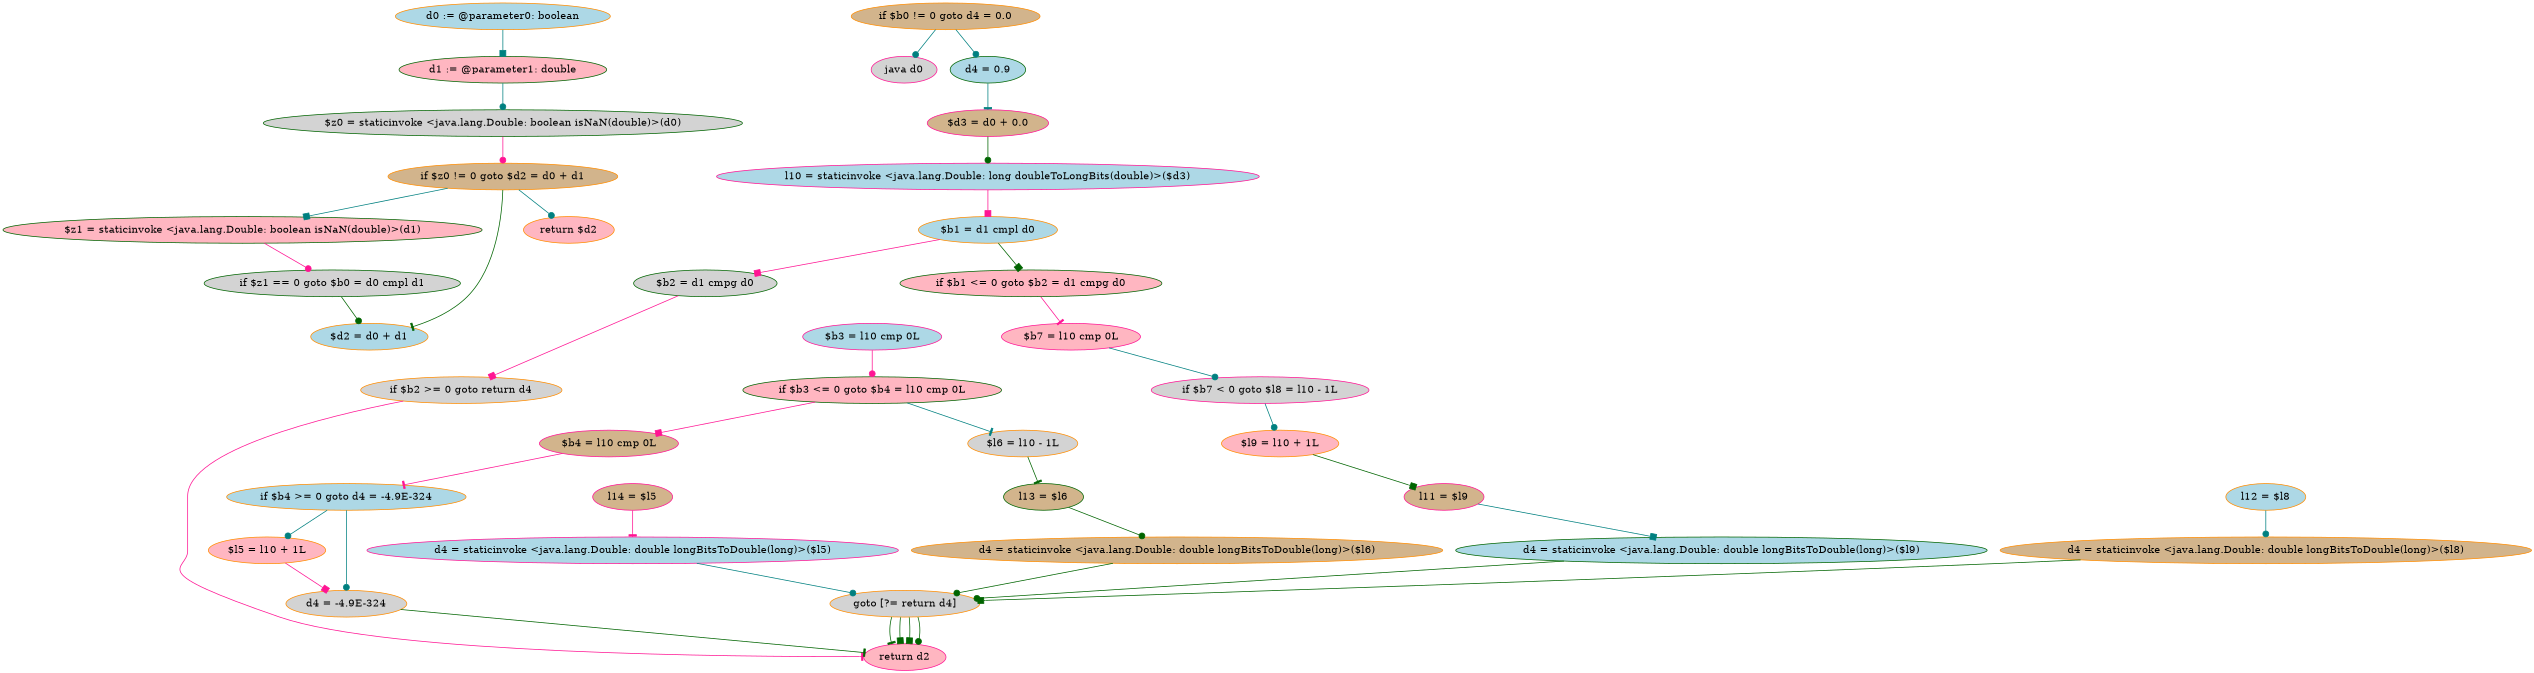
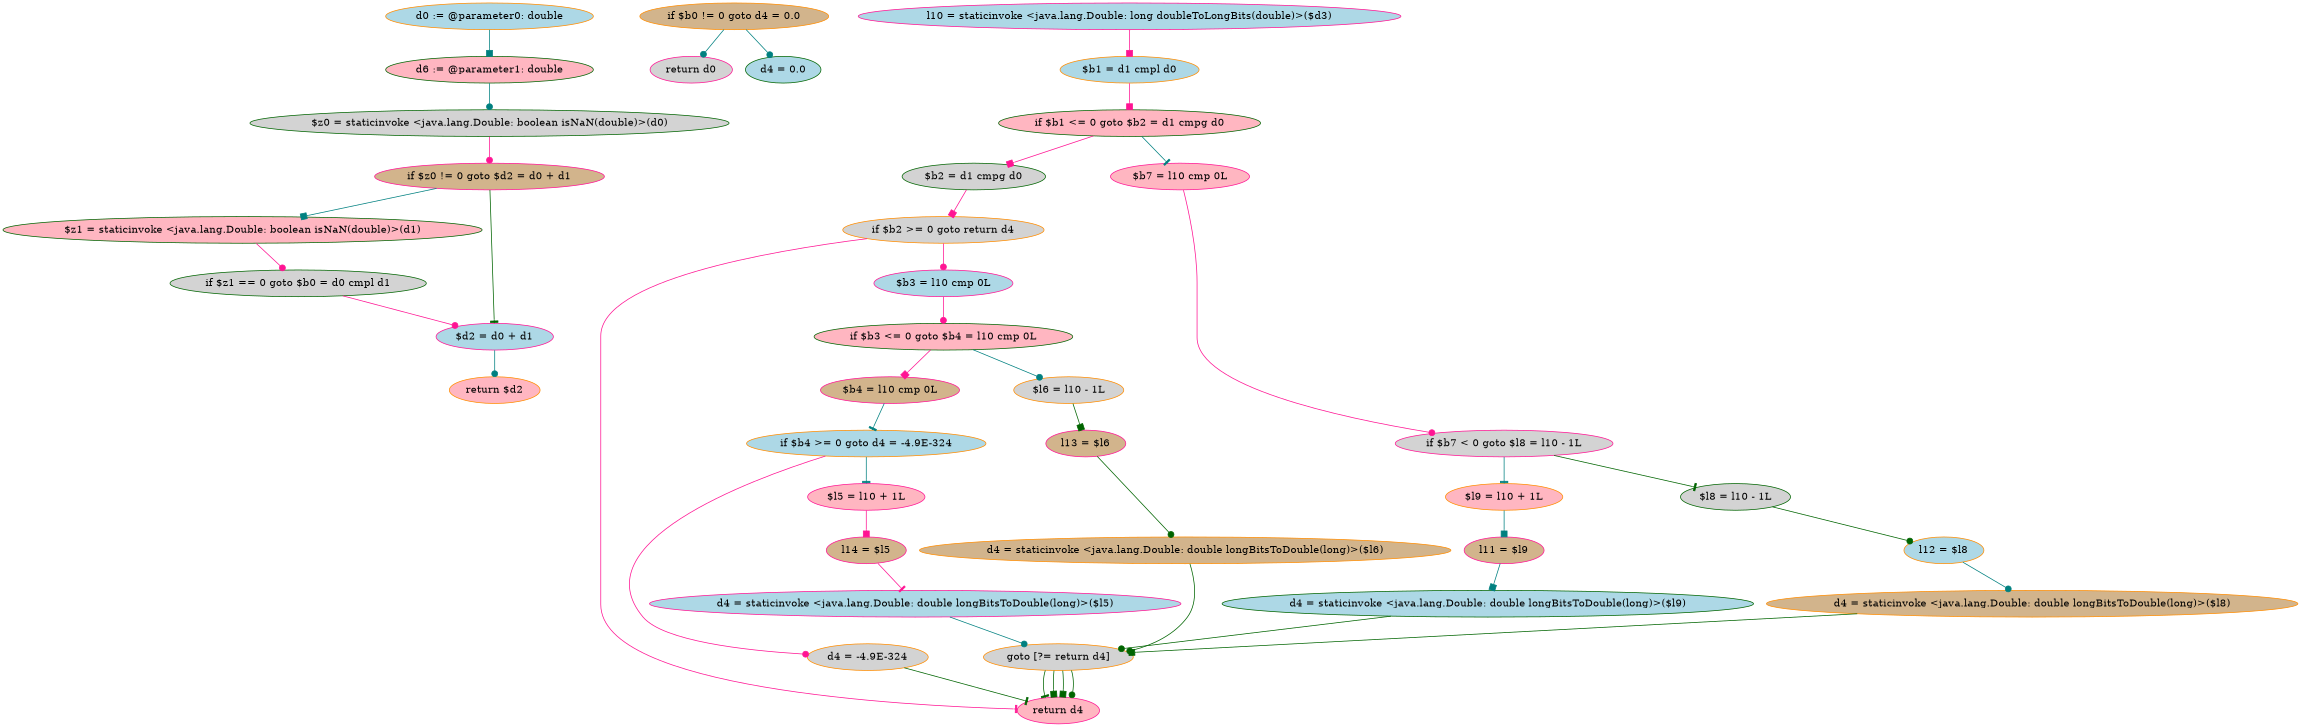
  digraph {
    node [color=deeppink fillcolor=lightblue style=filled]
    edge [arrowhead=dot color=teal]
-   "d0 := @parameter0: double" [color=darkorange label="d0 := @parameter0: boolean"]
-   "d1 := @parameter1: double" [color=darkgreen fillcolor=lightpink]
+   "d0 := @parameter0: double" [color=darkorange]
+   "d1 := @parameter1: double" [color=darkgreen fillcolor=lightpink label="d6 := @parameter1: double"]
    "$z0 = staticinvoke <java.lang.Double: boolean isNaN(double)>(d0)" [color=darkgreen fillcolor=lightgrey]
-   "if $z0 != 0 goto $d2 = d0 + d1" [color=darkorange fillcolor=tan]
+   "if $z0 != 0 goto $d2 = d0 + d1" [fillcolor=tan]
    "$z1 = staticinvoke <java.lang.Double: boolean isNaN(double)>(d1)" [color=darkgreen fillcolor=lightpink]
-   "$d2 = d0 + d1" [color=darkorange]
+   "$d2 = d0 + d1"
    "if $z1 == 0 goto $b0 = d0 cmpl d1" [color=darkgreen fillcolor=lightgrey]
    "return $d2" [color=darkorange fillcolor=lightpink]
    "if $b0 != 0 goto d4 = 0.0" [color=darkorange fillcolor=tan]
-   "return d0" [fillcolor=lightgrey label="java d0"]
-   "d4 = 0.0" [color=darkgreen label="d4 = 0.9"]
-   "$d3 = d0 + 0.0" [fillcolor=tan]
+   "return d0" [fillcolor=lightgrey]
+   "d4 = 0.0" [color=darkgreen]
    "l10 = staticinvoke <java.lang.Double: long doubleToLongBits(double)>($d3)"
    "$b1 = d1 cmpl d0" [color=darkorange]
    "if $b1 <= 0 goto $b2 = d1 cmpg d0" [color=darkgreen fillcolor=lightpink]
    "$b7 = l10 cmp 0L" [fillcolor=lightpink]
    "$b2 = d1 cmpg d0" [color=darkgreen fillcolor=lightgrey]
    "if $b7 < 0 goto $l8 = l10 - 1L" [fillcolor=lightgrey]
    "if $b2 >= 0 goto return d4" [color=darkorange fillcolor=lightgrey]
    "$l9 = l10 + 1L" [color=darkorange fillcolor=lightpink]
+   "$l8 = l10 - 1L" [color=darkgreen fillcolor=lightgrey]
    "l11 = $l9" [fillcolor=tan]
    "l12 = $l8" [color=darkorange]
    "d4 = staticinvoke <java.lang.Double: double longBitsToDouble(long)>($l9)" [color=darkgreen]
    "goto [?= return d4]" [color=darkorange fillcolor=lightgrey]
-   "return d4" [fillcolor=lightpink label="return d2"]
+   "return d4" [fillcolor=lightpink]
    "d4 = staticinvoke <java.lang.Double: double longBitsToDouble(long)>($l8)" [color=darkorange fillcolor=tan]
    "$b3 = l10 cmp 0L"
    "if $b3 <= 0 goto $b4 = l10 cmp 0L" [color=darkgreen fillcolor=lightpink]
    "$l6 = l10 - 1L" [color=darkorange fillcolor=lightgrey]
    "$b4 = l10 cmp 0L" [fillcolor=tan]
-   "l13 = $l6" [color=darkgreen fillcolor=tan]
+   "l13 = $l6" [fillcolor=tan]
    "if $b4 >= 0 goto d4 = -4.9E-324" [color=darkorange]
    "d4 = staticinvoke <java.lang.Double: double longBitsToDouble(long)>($l6)" [color=darkorange fillcolor=tan]
-   "$l5 = l10 + 1L" [color=darkorange fillcolor=lightpink]
+   "$l5 = l10 + 1L" [fillcolor=lightpink]
    "d4 = -4.9E-324" [color=darkorange fillcolor=lightgrey]
    "l14 = $l5" [fillcolor=tan]
    "d4 = staticinvoke <java.lang.Double: double longBitsToDouble(long)>($l5)"
    "d0 := @parameter0: double" -> "d1 := @parameter1: double" [arrowhead=box]
    "d1 := @parameter1: double" -> "$z0 = staticinvoke <java.lang.Double: boolean isNaN(double)>(d0)"
    "$z0 = staticinvoke <java.lang.Double: boolean isNaN(double)>(d0)" -> "if $z0 != 0 goto $d2 = d0 + d1" [color=deeppink]
    "if $z0 != 0 goto $d2 = d0 + d1" -> "$z1 = staticinvoke <java.lang.Double: boolean isNaN(double)>(d1)" [arrowhead=box]
    "if $z0 != 0 goto $d2 = d0 + d1" -> "$d2 = d0 + d1" [arrowhead=tee color=darkgreen]
    "$z1 = staticinvoke <java.lang.Double: boolean isNaN(double)>(d1)" -> "if $z1 == 0 goto $b0 = d0 cmpl d1" [color=deeppink]
-   "if $z0 != 0 goto $d2 = d0 + d1" -> "return $d2"
-   "if $z1 == 0 goto $b0 = d0 cmpl d1" -> "$d2 = d0 + d1" [color=darkgreen]
+   "$d2 = d0 + d1" -> "return $d2"
+   "if $z1 == 0 goto $b0 = d0 cmpl d1" -> "$d2 = d0 + d1" [color=deeppink]
    "if $b0 != 0 goto d4 = 0.0" -> "return d0"
    "if $b0 != 0 goto d4 = 0.0" -> "d4 = 0.0"
-   "d4 = 0.0" -> "$d3 = d0 + 0.0" [arrowhead=tee]
-   "$d3 = d0 + 0.0" -> "l10 = staticinvoke <java.lang.Double: long doubleToLongBits(double)>($d3)" [color=darkgreen]
    "l10 = staticinvoke <java.lang.Double: long doubleToLongBits(double)>($d3)" -> "$b1 = d1 cmpl d0" [arrowhead=box color=deeppink]
-   "$b1 = d1 cmpl d0" -> "if $b1 <= 0 goto $b2 = d1 cmpg d0" [arrowhead=box color=darkgreen]
-   "if $b1 <= 0 goto $b2 = d1 cmpg d0" -> "$b7 = l10 cmp 0L" [arrowhead=tee color=deeppink]
-   "$b1 = d1 cmpl d0" -> "$b2 = d1 cmpg d0" [arrowhead=box color=deeppink]
-   "$b7 = l10 cmp 0L" -> "if $b7 < 0 goto $l8 = l10 - 1L"
+   "$b1 = d1 cmpl d0" -> "if $b1 <= 0 goto $b2 = d1 cmpg d0" [arrowhead=box color=deeppink]
+   "if $b1 <= 0 goto $b2 = d1 cmpg d0" -> "$b7 = l10 cmp 0L" [arrowhead=tee]
+   "if $b1 <= 0 goto $b2 = d1 cmpg d0" -> "$b2 = d1 cmpg d0" [arrowhead=box color=deeppink]
+   "$b7 = l10 cmp 0L" -> "if $b7 < 0 goto $l8 = l10 - 1L" [color=deeppink]
    "$b2 = d1 cmpg d0" -> "if $b2 >= 0 goto return d4" [arrowhead=box color=deeppink]
-   "if $b7 < 0 goto $l8 = l10 - 1L" -> "$l9 = l10 + 1L"
+   "if $b7 < 0 goto $l8 = l10 - 1L" -> "$l9 = l10 + 1L" [arrowhead=tee]
+   "if $b7 < 0 goto $l8 = l10 - 1L" -> "$l8 = l10 - 1L" [arrowhead=tee color=darkgreen]
    "if $b2 >= 0 goto return d4" -> "return d4" [arrowhead=tee color=deeppink]
-   "$l9 = l10 + 1L" -> "l11 = $l9" [arrowhead=box color=darkgreen]
+   "if $b2 >= 0 goto return d4" -> "$b3 = l10 cmp 0L" [color=deeppink]
+   "$l9 = l10 + 1L" -> "l11 = $l9" [arrowhead=box]
+   "$l8 = l10 - 1L" -> "l12 = $l8" [color=darkgreen]
    "l11 = $l9" -> "d4 = staticinvoke <java.lang.Double: double longBitsToDouble(long)>($l9)" [arrowhead=box]
    "l12 = $l8" -> "d4 = staticinvoke <java.lang.Double: double longBitsToDouble(long)>($l8)"
    "d4 = staticinvoke <java.lang.Double: double longBitsToDouble(long)>($l9)" -> "goto [?= return d4]" [color=darkgreen]
    "goto [?= return d4]" -> "return d4" [arrowhead=tee color=darkgreen]
    "goto [?= return d4]" -> "return d4" [arrowhead=box color=darkgreen]
    "goto [?= return d4]" -> "return d4" [arrowhead=box color=darkgreen]
    "goto [?= return d4]" -> "return d4" [color=darkgreen]
    "d4 = staticinvoke <java.lang.Double: double longBitsToDouble(long)>($l8)" -> "goto [?= return d4]" [arrowhead=box color=darkgreen]
    "$b3 = l10 cmp 0L" -> "if $b3 <= 0 goto $b4 = l10 cmp 0L" [color=deeppink]
-   "if $b3 <= 0 goto $b4 = l10 cmp 0L" -> "$l6 = l10 - 1L" [arrowhead=tee]
+   "if $b3 <= 0 goto $b4 = l10 cmp 0L" -> "$l6 = l10 - 1L"
    "if $b3 <= 0 goto $b4 = l10 cmp 0L" -> "$b4 = l10 cmp 0L" [arrowhead=box color=deeppink]
-   "$l6 = l10 - 1L" -> "l13 = $l6" [arrowhead=tee color=darkgreen]
-   "$b4 = l10 cmp 0L" -> "if $b4 >= 0 goto d4 = -4.9E-324" [arrowhead=tee color=deeppink]
+   "$l6 = l10 - 1L" -> "l13 = $l6" [arrowhead=box color=darkgreen]
+   "$b4 = l10 cmp 0L" -> "if $b4 >= 0 goto d4 = -4.9E-324" [arrowhead=tee]
    "l13 = $l6" -> "d4 = staticinvoke <java.lang.Double: double longBitsToDouble(long)>($l6)" [color=darkgreen]
-   "if $b4 >= 0 goto d4 = -4.9E-324" -> "$l5 = l10 + 1L"
-   "if $b4 >= 0 goto d4 = -4.9E-324" -> "d4 = -4.9E-324"
+   "if $b4 >= 0 goto d4 = -4.9E-324" -> "$l5 = l10 + 1L" [arrowhead=tee]
+   "if $b4 >= 0 goto d4 = -4.9E-324" -> "d4 = -4.9E-324" [color=deeppink]
    "d4 = staticinvoke <java.lang.Double: double longBitsToDouble(long)>($l6)" -> "goto [?= return d4]" [color=darkgreen]
-   "$l5 = l10 + 1L" -> "d4 = -4.9E-324" [arrowhead=box color=deeppink]
+   "$l5 = l10 + 1L" -> "l14 = $l5" [arrowhead=box color=deeppink]
    "d4 = -4.9E-324" -> "return d4" [arrowhead=tee color=darkgreen]
    "l14 = $l5" -> "d4 = staticinvoke <java.lang.Double: double longBitsToDouble(long)>($l5)" [arrowhead=tee color=deeppink]
    "d4 = staticinvoke <java.lang.Double: double longBitsToDouble(long)>($l5)" -> "goto [?= return d4]"
  }
